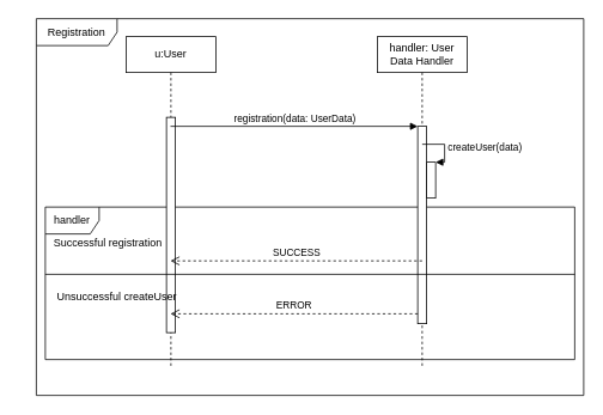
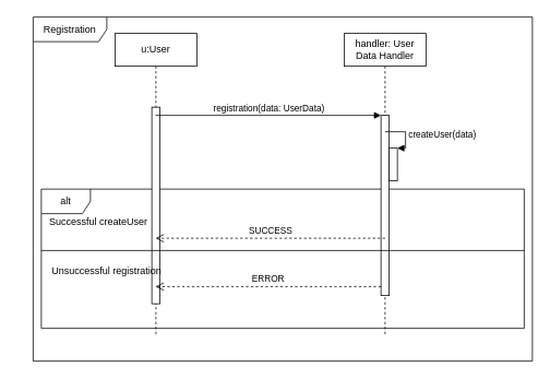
  <mxCell id="0" />
  <mxCell id="1" parent="0" />
  <mxCell id="2" value="Registration" style="shape=umlFrame;whiteSpace=wrap;html=1;width=90;height=30;" parent="1" vertex="1"><mxGeometry x="40" y="20" width="610" height="420" as="geometry" /></mxCell>
- <mxCell id="3" value="handler" style="shape=umlFrame;whiteSpace=wrap;html=1;" parent="1" vertex="1"><mxGeometry x="50" y="230" width="590" height="170" as="geometry" /></mxCell>
+ <mxCell id="3" value="alt" style="shape=umlFrame;whiteSpace=wrap;html=1;" parent="1" vertex="1"><mxGeometry x="50" y="230" width="590" height="170" as="geometry" /></mxCell>
  <mxCell id="4" value="handler: User Data Handler" style="shape=umlLifeline;perimeter=lifelinePerimeter;whiteSpace=wrap;html=1;container=1;collapsible=0;recursiveResize=0;outlineConnect=0;" parent="1" vertex="1"><mxGeometry x="420" y="40" width="100" height="370" as="geometry" /></mxCell>
  <mxCell id="5" value="" style="html=1;points=[];perimeter=orthogonalPerimeter;" parent="4" vertex="1"><mxGeometry x="45" y="100" width="10" height="220" as="geometry" /></mxCell>
  <mxCell id="6" value="" style="html=1;points=[];perimeter=orthogonalPerimeter;" parent="4" vertex="1"><mxGeometry x="55" y="140" width="10" height="40" as="geometry" /></mxCell>
  <mxCell id="7" value="createUser(data)" style="edgeStyle=orthogonalEdgeStyle;html=1;align=left;spacingLeft=2;endArrow=block;rounded=0;entryX=1;entryY=0;" parent="4" target="6" edge="1"><mxGeometry relative="1" as="geometry"><mxPoint x="50" y="120" as="sourcePoint" /><Array as="points"><mxPoint x="75" y="120" /></Array></mxGeometry></mxCell>
  <mxCell id="8" value="u:User" style="shape=umlLifeline;perimeter=lifelinePerimeter;whiteSpace=wrap;html=1;container=1;collapsible=0;recursiveResize=0;outlineConnect=0;" parent="1" vertex="1"><mxGeometry x="140" y="40" width="100" height="370" as="geometry" /></mxCell>
  <mxCell id="9" value="" style="html=1;points=[];perimeter=orthogonalPerimeter;" parent="8" vertex="1"><mxGeometry x="45" y="90" width="10" height="240" as="geometry" /></mxCell>
  <mxCell id="10" value="registration(data: UserData)" style="html=1;verticalAlign=bottom;endArrow=block;entryX=0;entryY=0;" parent="1" source="8" target="5" edge="1"><mxGeometry relative="1" as="geometry"><mxPoint x="395" y="140" as="sourcePoint" /></mxGeometry></mxCell>
  <mxCell id="11" value="ERROR" style="html=1;verticalAlign=bottom;endArrow=open;dashed=1;endSize=8;exitX=0;exitY=0.95;" parent="1" source="5" target="8" edge="1"><mxGeometry relative="1" as="geometry"><mxPoint x="395" y="216" as="targetPoint" /></mxGeometry></mxCell>
  <mxCell id="12" value="" style="line;strokeWidth=1;fillColor=none;align=left;verticalAlign=middle;spacingTop=-1;spacingLeft=3;spacingRight=3;rotatable=0;labelPosition=right;points=[];portConstraint=eastwest;" parent="1" vertex="1"><mxGeometry x="50" y="301" width="590" height="8" as="geometry" /></mxCell>
  <mxCell id="13" value="SUCCESS" style="html=1;verticalAlign=bottom;endArrow=open;dashed=1;endSize=8;" parent="1" target="8" edge="1"><mxGeometry relative="1" as="geometry"><mxPoint x="470" y="290" as="sourcePoint" /><mxPoint x="189.5" y="290" as="targetPoint" /></mxGeometry></mxCell>
- <mxCell id="14" value="Successful registration" style="text;html=1;strokeColor=none;fillColor=none;align=center;verticalAlign=middle;whiteSpace=wrap;rounded=0;" vertex="1" parent="1"><mxGeometry x="20" y="260" width="200" height="20" as="geometry" /></mxCell>
- <mxCell id="15" value="Unsuccessful createUser" style="text;html=1;strokeColor=none;fillColor=none;align=center;verticalAlign=middle;whiteSpace=wrap;rounded=0;" vertex="1" parent="1"><mxGeometry x="50" y="320" width="160" height="20" as="geometry" /></mxCell>
+ <mxCell id="14" value="Successful createUser" style="text;html=1;strokeColor=none;fillColor=none;align=center;verticalAlign=middle;whiteSpace=wrap;rounded=0;" vertex="1" parent="1"><mxGeometry x="20" y="260" width="200" height="20" as="geometry" /></mxCell>
+ <mxCell id="15" value="Unsuccessful registration" style="text;html=1;strokeColor=none;fillColor=none;align=center;verticalAlign=middle;whiteSpace=wrap;rounded=0;" vertex="1" parent="1"><mxGeometry x="50" y="320" width="160" height="20" as="geometry" /></mxCell>
